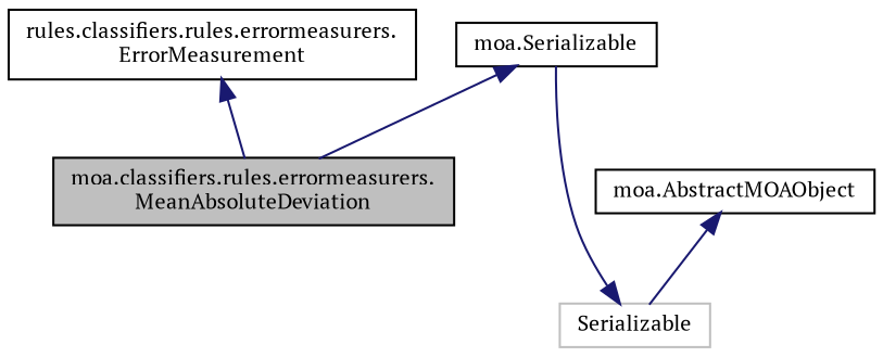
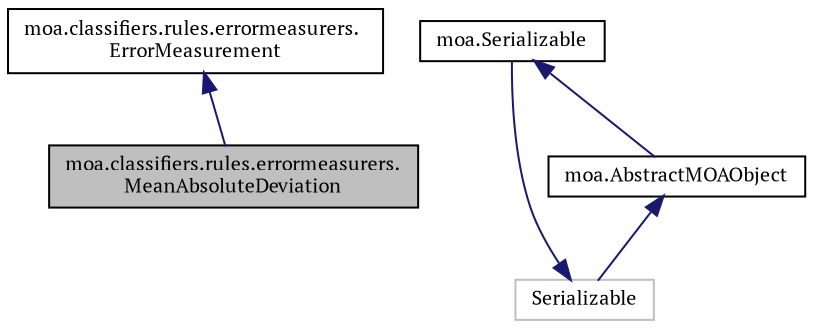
  digraph {
    fontname="PT Serif"
    node [color=black fillcolor=white fontname="PT Serif" fontsize=10 shape=record style=filled]
    edge [color=midnightblue dir=back fontname="PT Serif" fontsize=10 labelfontname=Helvetica labelfontsize=10 style=solid]
    n1 [fillcolor=grey75 fontcolor=black height=0.2 label="moa.classifiers.rules.errormeasurers.\lMeanAbsoluteDeviation" width=0.4]
-   n2 [height=0.2 label="rules.classifiers.rules.errormeasurers.\lErrorMeasurement" width=0.4]
+   n2 [height=0.2 label="moa.classifiers.rules.errormeasurers.\lErrorMeasurement" width=0.4]
    n3 [height=0.2 label="moa.AbstractMOAObject" width=0.4]
    n4 [color=grey75 height=0.2 label=Serializable width=0.4]
    n5 [height=0.2 label="moa.Serializable" width=0.4]
    n2 -> n1
    n3 -> n4
    n4 -> n5
-   n5 -> n1
+   n5 -> n3
  }
